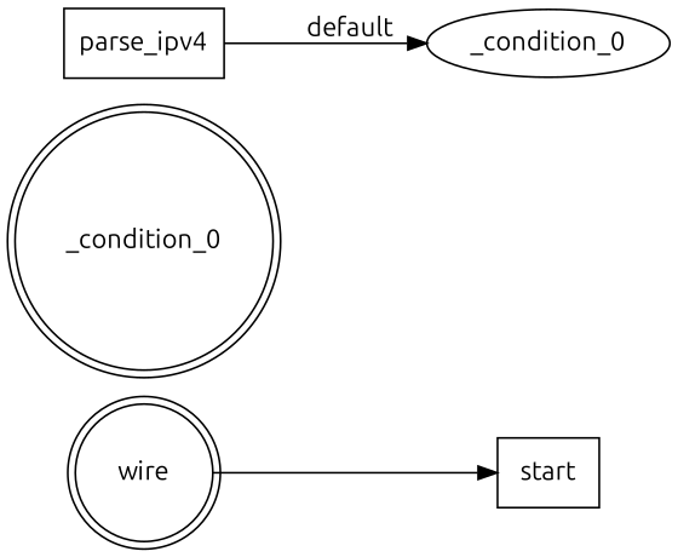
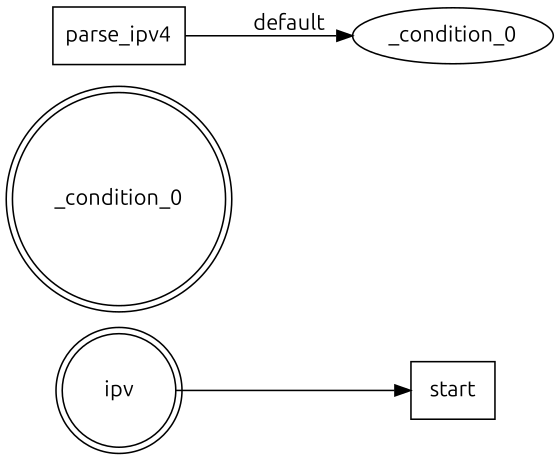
  digraph {
    fontname=Ubuntu
    rankdir=LR
    node [fontname=Ubuntu shape=doublecircle]
    edge [fontname=Ubuntu]
-   wire
+   wire [label=ipv]
    n2 [label="{start}" shape=record]
    n3 [label=_condition_0]
    n4 [label="{parse_ipv4}" shape=record]
    _condition_0 [shape=""]
    wire -> n2
    n4 -> _condition_0 [label=default]
  }
